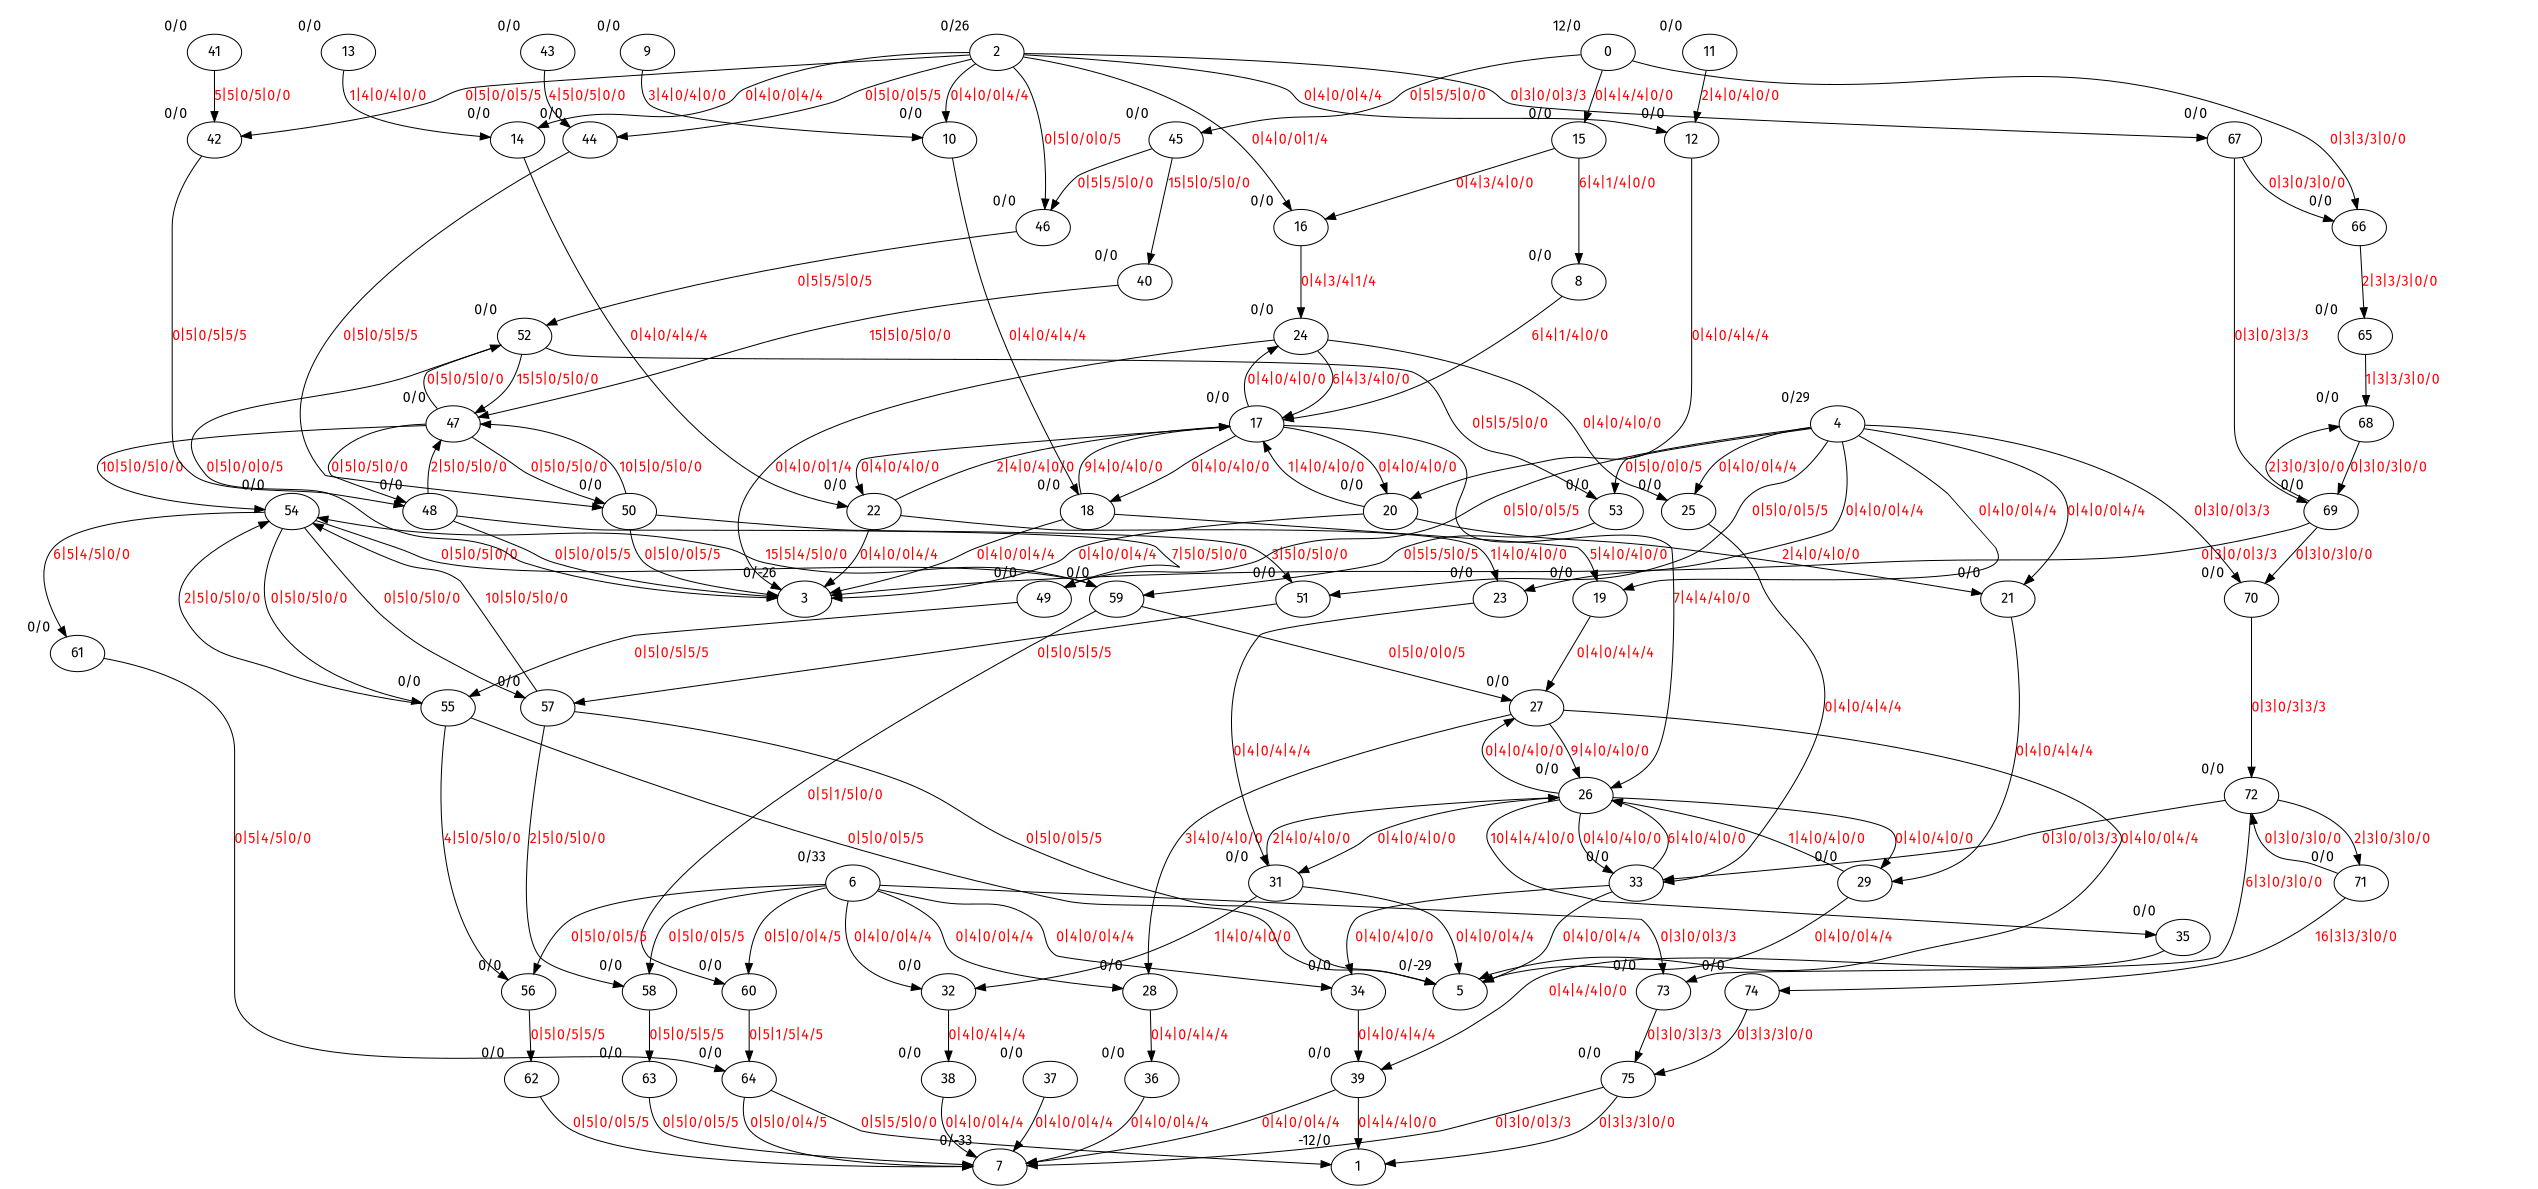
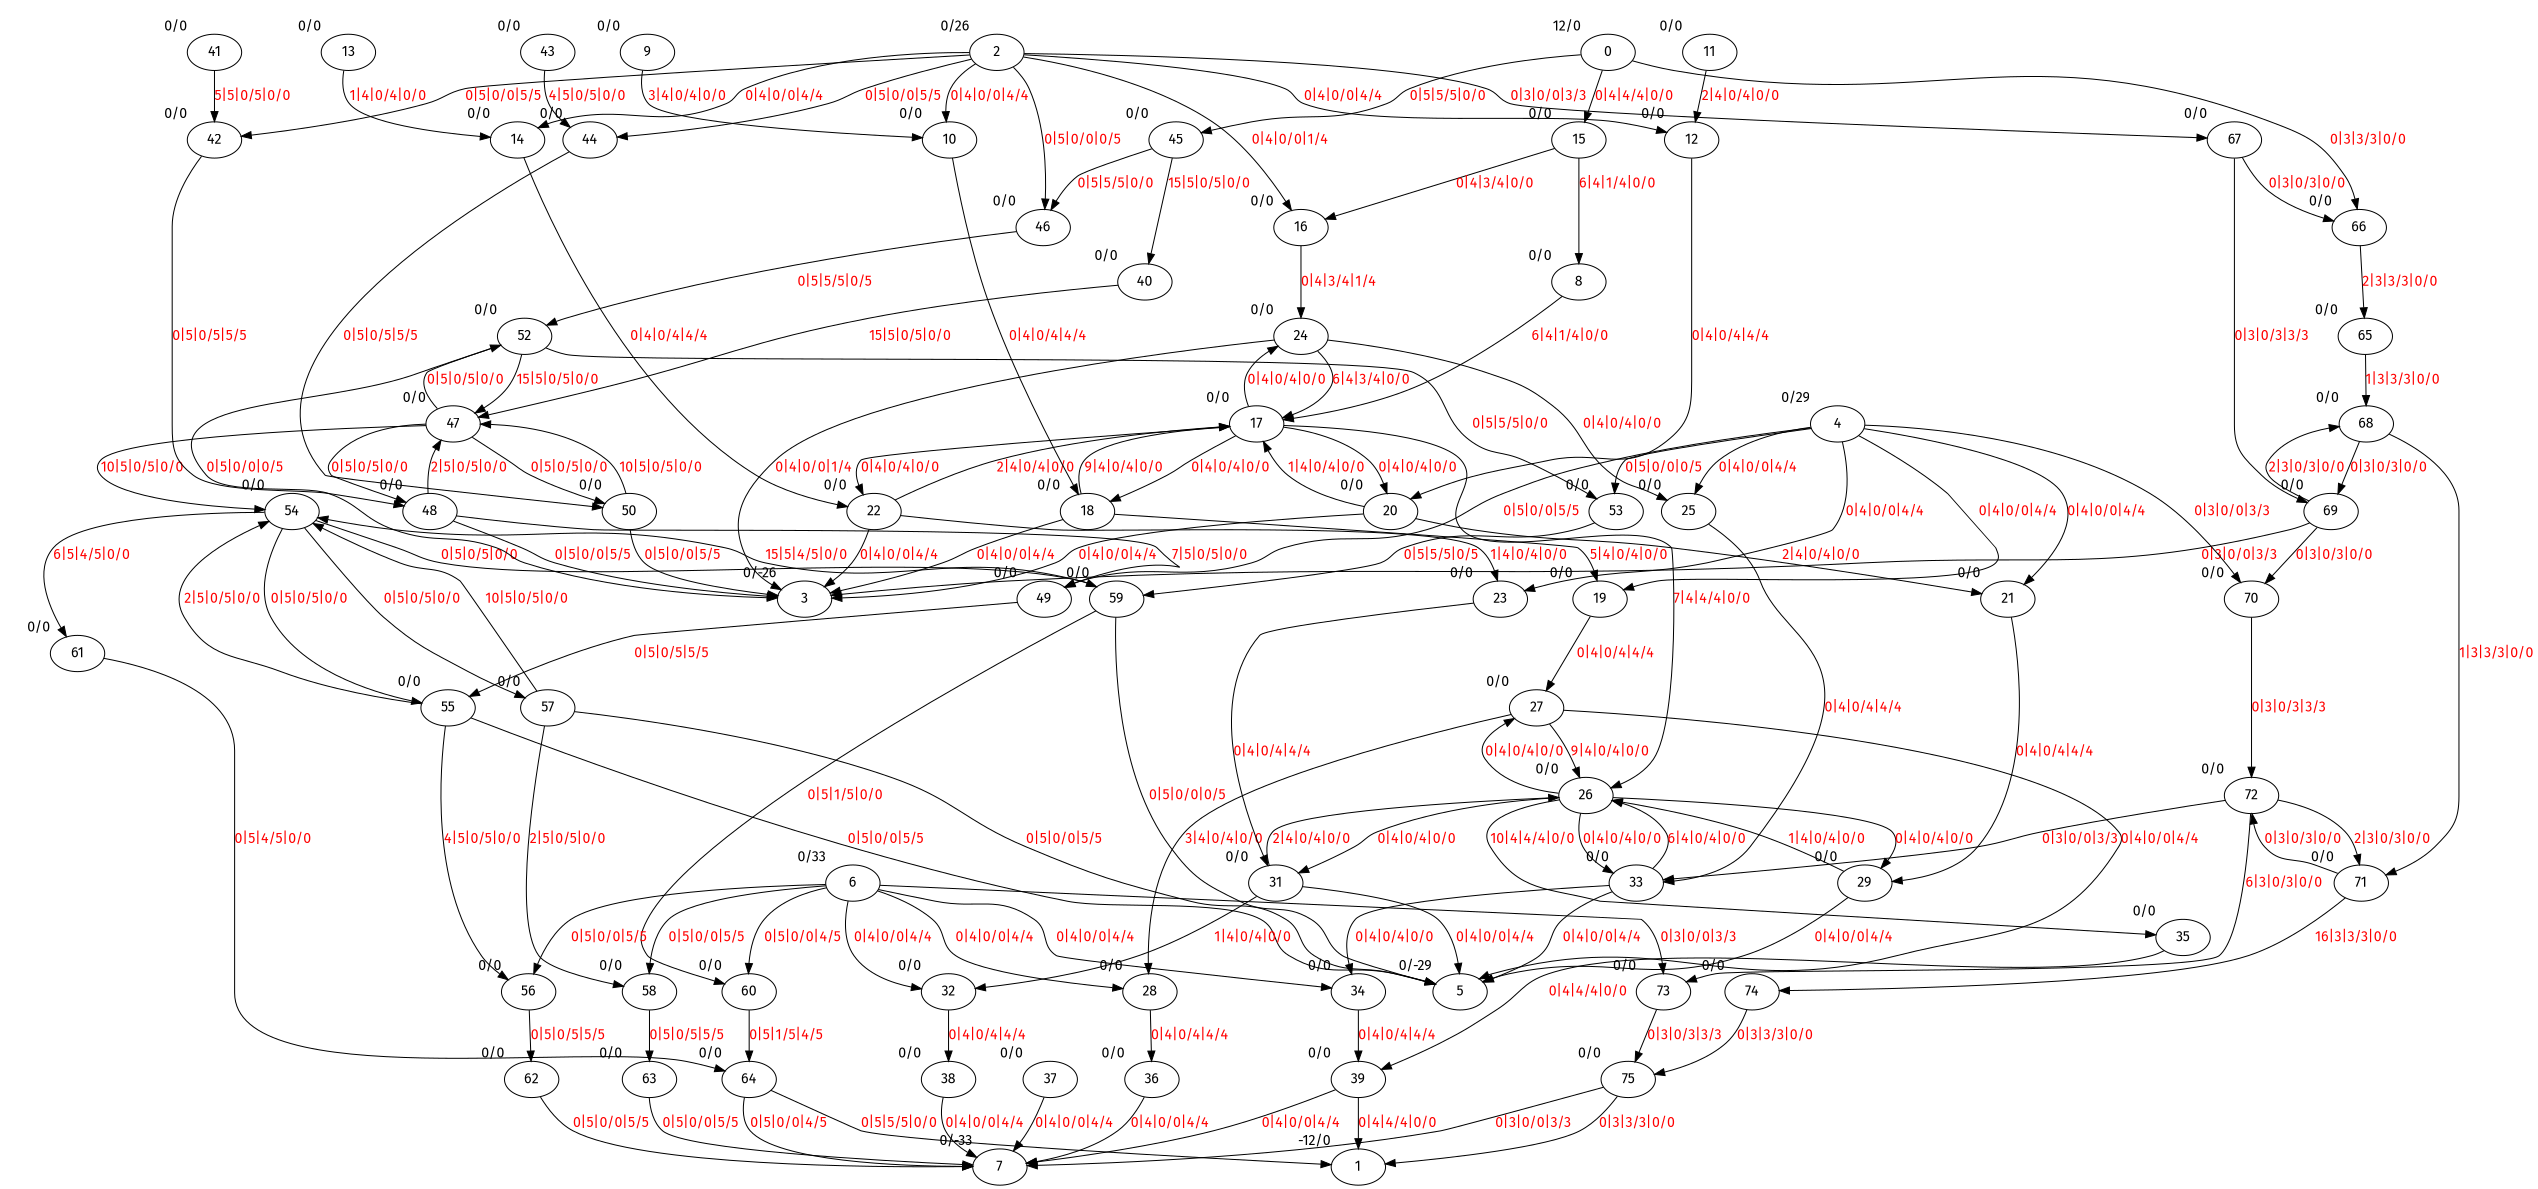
  digraph {
    fontname="Fira Sans"
    node [fontname="Fira Sans" xlabel="0/0"]
    edge [fontcolor=red fontname="Fira Sans"]
    7 [xlabel="0/-33"]
    75
    1 [xlabel="-12/0"]
    74
    73
    72
    71
    33
    5 [xlabel="0/-29"]
    70
    69
    68
    3 [xlabel="0/-26"]
    67
    66
    65
    64
    63
    62
    61
    60
    59
    54
    57
    55
    58
    56
    53
    52
    47
    50
    48
-   51
    49
    46
    45
    40
    44
    43
    42
    41
    39
    38
    37
    36
    35
    34
    26
    31
    29
    27
    32
    28
    25
    24
    17
    22
    20
    18
    23
    21
    19
    16
    15
    8
    14
    13
    12
    11
    10
    9
    6 [xlabel="0/33"]
    4 [xlabel="0/29"]
    2 [xlabel="0/26"]
    0 [xlabel="12/0"]
    75 -> 7 [label="0|3|0/0|3/3"]
    75 -> 1 [label="0|3|3/3|0/0"]
    74 -> 75 [label="0|3|3/3|0/0"]
    73 -> 75 [label="0|3|0/3|3/3"]
    72 -> 73 [label="6|3|0/3|0/0"]
    72 -> 71 [label="2|3|0/3|0/0"]
    72 -> 33 [label="0|3|0/0|3/3"]
    71 -> 74 [label="16|3|3/3|0/0"]
    71 -> 72 [label="0|3|0/3|0/0"]
    33 -> 5 [label="0|4|0/0|4/4"]
    33 -> 34 [label="0|4|0/4|0/0"]
    33 -> 26 [label="6|4|0/4|0/0"]
    70 -> 72 [label="0|3|0/3|3/3"]
    69 -> 70 [label="0|3|0/3|0/0"]
    69 -> 68 [label="2|3|0/3|0/0"]
    69 -> 3 [label="0|3|0/0|3/3"]
+   68 -> 71 [label="1|3|3/3|0/0"]
    68 -> 69 [label="0|3|0/3|0/0"]
    67 -> 69 [label="0|3|0/3|3/3"]
    67 -> 66 [label="0|3|0/3|0/0"]
    66 -> 65 [label="2|3|3/3|0/0"]
    65 -> 68 [label="1|3|3/3|0/0"]
    64 -> 7 [label="0|5|0/0|4/5"]
    64 -> 1 [label="0|5|5/5|0/0"]
    63 -> 7 [label="0|5|0/0|5/5"]
    62 -> 7 [label="0|5|0/0|5/5"]
    61 -> 64 [label="0|5|4/5|0/0"]
    60 -> 64 [label="0|5|1/5|4/5"]
-   59 -> 27 [label="0|5|0/0|0/5"]
+   59 -> 5 [label="0|5|0/0|0/5"]
    59 -> 60 [label="0|5|1/5|0/0"]
    59 -> 54 [label="15|5|4/5|0/0"]
    54 -> 61 [label="6|5|4/5|0/0"]
    54 -> 59 [label="0|5|0/5|0/0"]
    54 -> 57 [label="0|5|0/5|0/0"]
    54 -> 55 [label="0|5|0/5|0/0"]
    57 -> 5 [label="0|5|0/0|5/5"]
    57 -> 54 [label="10|5|0/5|0/0"]
    57 -> 58 [label="2|5|0/5|0/0"]
    55 -> 5 [label="0|5|0/0|5/5"]
    55 -> 54 [label="2|5|0/5|0/0"]
    55 -> 56 [label="4|5|0/5|0/0"]
    58 -> 63 [label="0|5|0/5|5/5"]
    56 -> 62 [label="0|5|0/5|5/5"]
    53 -> 59 [label="0|5|5/5|0/5"]
    52 -> 3 [label="0|5|0/0|0/5"]
    52 -> 53 [label="0|5|5/5|0/0"]
    52 -> 47 [label="15|5|0/5|0/0"]
    47 -> 54 [label="10|5|0/5|0/0"]
    47 -> 52 [label="0|5|0/5|0/0"]
    47 -> 50 [label="0|5|0/5|0/0"]
    47 -> 48 [label="0|5|0/5|0/0"]
    50 -> 3 [label="0|5|0/0|5/5"]
    50 -> 47 [label="10|5|0/5|0/0"]
-   50 -> 51 [label="3|5|0/5|0/0"]
    48 -> 3 [label="0|5|0/0|5/5"]
    48 -> 47 [label="2|5|0/5|0/0"]
    48 -> 49 [label="7|5|0/5|0/0"]
-   51 -> 57 [label="0|5|0/5|5/5"]
    49 -> 55 [label="0|5|0/5|5/5"]
    46 -> 52 [label="0|5|5/5|0/5"]
    45 -> 46 [label="0|5|5/5|0/0"]
    45 -> 40 [label="15|5|0/5|0/0"]
    40 -> 47 [label="15|5|0/5|0/0"]
    44 -> 50 [label="0|5|0/5|5/5"]
    43 -> 44 [label="4|5|0/5|0/0"]
    42 -> 48 [label="0|5|0/5|5/5"]
    41 -> 42 [label="5|5|0/5|0/0"]
    39 -> 7 [label="0|4|0/0|4/4"]
    39 -> 1 [label="0|4|4/4|0/0"]
    38 -> 7 [label="0|4|0/0|4/4"]
    37 -> 7 [label="0|4|0/0|4/4"]
    36 -> 7 [label="0|4|0/0|4/4"]
    35 -> 39 [label="0|4|4/4|0/0"]
    34 -> 39 [label="0|4|0/4|4/4"]
    26 -> 33 [label="0|4|0/4|0/0"]
    26 -> 35 [label="10|4|4/4|0/0"]
    26 -> 31 [label="0|4|0/4|0/0"]
    26 -> 29 [label="0|4|0/4|0/0"]
    26 -> 27 [label="0|4|0/4|0/0"]
    31 -> 5 [label="0|4|0/0|4/4"]
    31 -> 26 [label="2|4|0/4|0/0"]
    31 -> 32 [label="1|4|0/4|0/0"]
    29 -> 5 [label="0|4|0/0|4/4"]
    29 -> 26 [label="1|4|0/4|0/0"]
    27 -> 5 [label="0|4|0/0|4/4"]
    27 -> 26 [label="9|4|0/4|0/0"]
    27 -> 28 [label="3|4|0/4|0/0"]
    32 -> 38 [label="0|4|0/4|4/4"]
    28 -> 36 [label="0|4|0/4|4/4"]
    25 -> 33 [label="0|4|0/4|4/4"]
    24 -> 3 [label="0|4|0/0|1/4"]
    24 -> 25 [label="0|4|0/4|0/0"]
    24 -> 17 [label="6|4|3/4|0/0"]
    17 -> 26 [label="7|4|4/4|0/0"]
    17 -> 24 [label="0|4|0/4|0/0"]
    17 -> 22 [label="0|4|0/4|0/0"]
    17 -> 20 [label="0|4|0/4|0/0"]
    17 -> 18 [label="0|4|0/4|0/0"]
    22 -> 3 [label="0|4|0/0|4/4"]
    22 -> 17 [label="2|4|0/4|0/0"]
    22 -> 23 [label="1|4|0/4|0/0"]
    20 -> 3 [label="0|4|0/0|4/4"]
    20 -> 17 [label="1|4|0/4|0/0"]
    20 -> 21 [label="2|4|0/4|0/0"]
    18 -> 3 [label="0|4|0/0|4/4"]
    18 -> 17 [label="9|4|0/4|0/0"]
    18 -> 19 [label="5|4|0/4|0/0"]
    23 -> 31 [label="0|4|0/4|4/4"]
    21 -> 29 [label="0|4|0/4|4/4"]
    19 -> 27 [label="0|4|0/4|4/4"]
    16 -> 24 [label="0|4|3/4|1/4"]
    15 -> 16 [label="0|4|3/4|0/0"]
    15 -> 8 [label="6|4|1/4|0/0"]
    8 -> 17 [label="6|4|1/4|0/0"]
    14 -> 22 [label="0|4|0/4|4/4"]
    13 -> 14 [label="1|4|0/4|0/0"]
    12 -> 20 [label="0|4|0/4|4/4"]
    11 -> 12 [label="2|4|0/4|0/0"]
    10 -> 18 [label="0|4|0/4|4/4"]
    9 -> 10 [label="3|4|0/4|0/0"]
    6 -> 73 [label="0|3|0/0|3/3"]
    6 -> 60 [label="0|5|0/0|4/5"]
    6 -> 58 [label="0|5|0/0|5/5"]
    6 -> 56 [label="0|5|0/0|5/5"]
    6 -> 34 [label="0|4|0/0|4/4"]
    6 -> 32 [label="0|4|0/0|4/4"]
    6 -> 28 [label="0|4|0/0|4/4"]
    4 -> 70 [label="0|3|0/0|3/3"]
    4 -> 53 [label="0|5|0/0|0/5"]
-   4 -> 51 [label="0|5|0/0|5/5"]
    4 -> 49 [label="0|5|0/0|5/5"]
    4 -> 25 [label="0|4|0/0|4/4"]
    4 -> 23 [label="0|4|0/0|4/4"]
    4 -> 21 [label="0|4|0/0|4/4"]
    4 -> 19 [label="0|4|0/0|4/4"]
    2 -> 67 [label="0|3|0/0|3/3"]
    2 -> 46 [label="0|5|0/0|0/5"]
    2 -> 44 [label="0|5|0/0|5/5"]
    2 -> 42 [label="0|5|0/0|5/5"]
    2 -> 16 [label="0|4|0/0|1/4"]
    2 -> 14 [label="0|4|0/0|4/4"]
    2 -> 12 [label="0|4|0/0|4/4"]
    2 -> 10 [label="0|4|0/0|4/4"]
    0 -> 66 [label="0|3|3/3|0/0"]
    0 -> 45 [label="0|5|5/5|0/0"]
    0 -> 15 [label="0|4|4/4|0/0"]
  }
